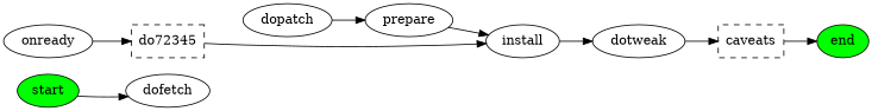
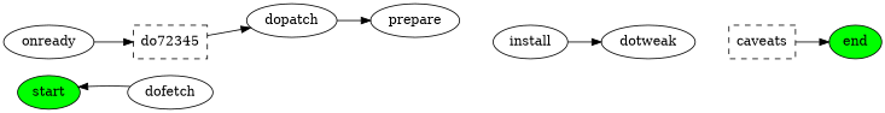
  digraph {
    rankdir=LR
    start [fillcolor=green style=filled]
    dofetch
    n3 [label=do72345 shape=box style=dashed]
    onready
    dopatch
    prepare
    install
    dotweak
    caveats [shape=box style=dashed]
    end [fillcolor=green style=filled]
-   start -> dofetch
-   n3 -> install
+   dofetch -> start
+   n3 -> dopatch
    onready -> n3
    dopatch -> prepare
-   prepare -> install
    install -> dotweak
-   dotweak -> caveats
    caveats -> end
  }
